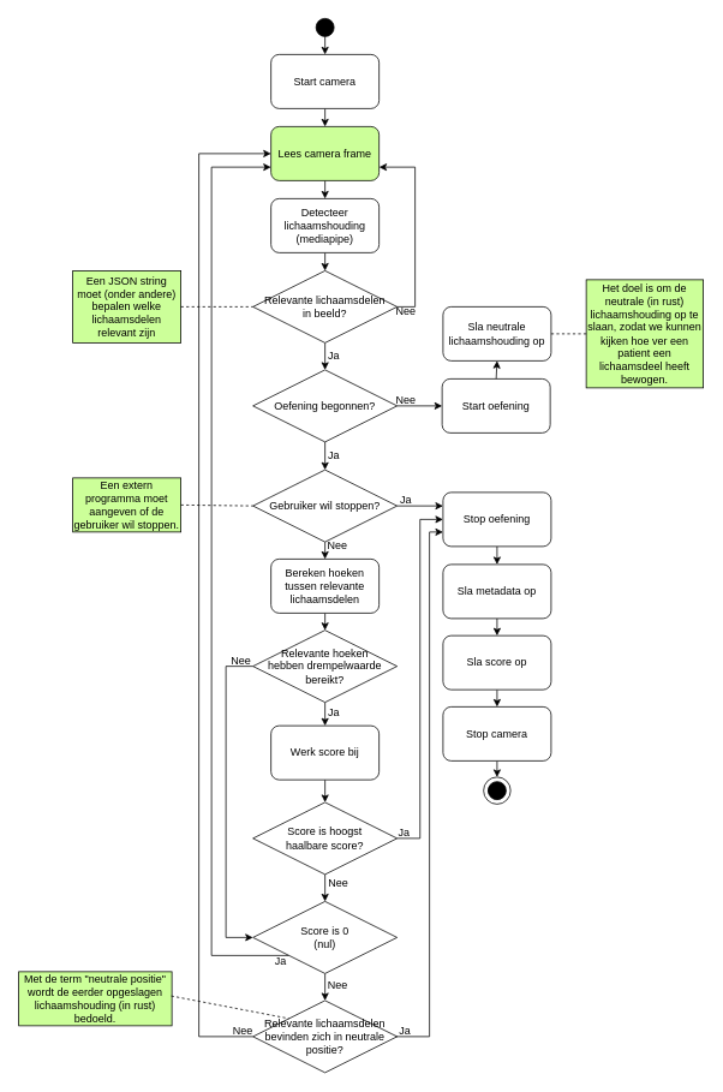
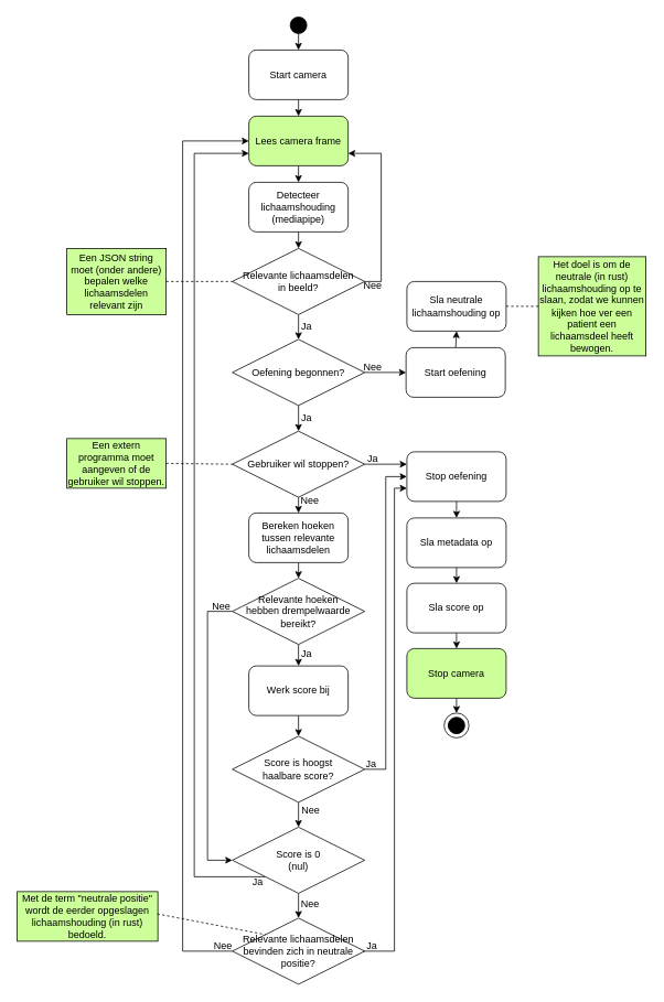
  <mxCell id="0" />
  <mxCell id="1" parent="0" />
  <mxCell id="2" style="edgeStyle=orthogonalEdgeStyle;rounded=0;orthogonalLoop=1;jettySize=auto;html=1;exitX=0.5;exitY=1;exitDx=0;exitDy=0;entryX=0.5;entryY=0;entryDx=0;entryDy=0;" parent="1" source="3" target="5" edge="1"><mxGeometry relative="1" as="geometry" /></mxCell>
  <mxCell id="3" value="Start camera" style="rounded=1;whiteSpace=wrap;html=1;" parent="1" vertex="1"><mxGeometry x="300.04" y="60" width="120" height="60" as="geometry" /></mxCell>
  <mxCell id="4" style="edgeStyle=orthogonalEdgeStyle;rounded=0;orthogonalLoop=1;jettySize=auto;html=1;exitX=0.5;exitY=1;exitDx=0;exitDy=0;entryX=0.5;entryY=0;entryDx=0;entryDy=0;" parent="1" source="5" target="7" edge="1"><mxGeometry relative="1" as="geometry" /></mxCell>
  <mxCell id="5" value="Lees camera frame" style="rounded=1;whiteSpace=wrap;html=1;fillColor=#ccff99;" parent="1" vertex="1"><mxGeometry x="300.04" y="140" width="120" height="60" as="geometry" /></mxCell>
  <mxCell id="6" style="edgeStyle=orthogonalEdgeStyle;rounded=0;orthogonalLoop=1;jettySize=auto;html=1;exitX=0.5;exitY=1;exitDx=0;exitDy=0;entryX=0.5;entryY=0;entryDx=0;entryDy=0;" parent="1" source="7" target="12" edge="1"><mxGeometry relative="1" as="geometry" /></mxCell>
  <mxCell id="7" value="Detecteer lichaamshouding&lt;br&gt;(mediapipe)" style="rounded=1;whiteSpace=wrap;html=1;" parent="1" vertex="1"><mxGeometry x="300.04" y="220" width="120" height="60" as="geometry" /></mxCell>
  <mxCell id="8" style="edgeStyle=orthogonalEdgeStyle;rounded=0;orthogonalLoop=1;jettySize=auto;html=1;exitX=0.5;exitY=1;exitDx=0;exitDy=0;entryX=0.5;entryY=0;entryDx=0;entryDy=0;" parent="1" source="9" target="38" edge="1"><mxGeometry relative="1" as="geometry" /></mxCell>
  <mxCell id="9" value="Bereken hoeken tussen relevante lichaamsdelen" style="rounded=1;whiteSpace=wrap;html=1;" parent="1" vertex="1"><mxGeometry x="300.04" y="620" width="120" height="60" as="geometry" /></mxCell>
  <mxCell id="10" style="edgeStyle=orthogonalEdgeStyle;rounded=0;orthogonalLoop=1;jettySize=auto;html=1;exitX=1;exitY=0.5;exitDx=0;exitDy=0;entryX=1;entryY=0.75;entryDx=0;entryDy=0;" parent="1" source="12" target="5" edge="1"><mxGeometry relative="1" as="geometry" /></mxCell>
  <mxCell id="11" style="edgeStyle=orthogonalEdgeStyle;rounded=0;orthogonalLoop=1;jettySize=auto;html=1;exitX=0.5;exitY=1;exitDx=0;exitDy=0;entryX=0.5;entryY=0;entryDx=0;entryDy=0;" parent="1" source="12" target="17" edge="1"><mxGeometry relative="1" as="geometry" /></mxCell>
  <mxCell id="12" value="Relevante lichaamsdelen&lt;br&gt;in beeld?" style="rhombus;whiteSpace=wrap;html=1;" parent="1" vertex="1"><mxGeometry x="280.04" y="300" width="160" height="80" as="geometry" /></mxCell>
  <mxCell id="13" value="Nee" style="text;html=1;strokeColor=none;fillColor=none;align=center;verticalAlign=middle;whiteSpace=wrap;rounded=0;" parent="1" vertex="1"><mxGeometry x="420.04" y="330" width="60" height="30" as="geometry" /></mxCell>
  <mxCell id="14" value="Ja" style="text;html=1;strokeColor=none;fillColor=none;align=center;verticalAlign=middle;whiteSpace=wrap;rounded=0;" parent="1" vertex="1"><mxGeometry x="340.04" y="380" width="60" height="30" as="geometry" /></mxCell>
  <mxCell id="15" style="edgeStyle=orthogonalEdgeStyle;rounded=0;orthogonalLoop=1;jettySize=auto;html=1;exitX=1;exitY=0.5;exitDx=0;exitDy=0;entryX=0;entryY=0.5;entryDx=0;entryDy=0;" parent="1" source="17" target="19" edge="1"><mxGeometry relative="1" as="geometry" /></mxCell>
  <mxCell id="16" style="edgeStyle=orthogonalEdgeStyle;rounded=0;orthogonalLoop=1;jettySize=auto;html=1;exitX=0.5;exitY=1;exitDx=0;exitDy=0;entryX=0.5;entryY=0;entryDx=0;entryDy=0;" parent="1" source="17" target="24" edge="1"><mxGeometry relative="1" as="geometry" /></mxCell>
  <mxCell id="17" value="Oefening begonnen?" style="rhombus;whiteSpace=wrap;html=1;" parent="1" vertex="1"><mxGeometry x="280.04" y="410" width="160" height="80" as="geometry" /></mxCell>
  <mxCell id="18" style="edgeStyle=orthogonalEdgeStyle;rounded=0;orthogonalLoop=1;jettySize=auto;html=1;exitX=0.5;exitY=0;exitDx=0;exitDy=0;entryX=0.5;entryY=1;entryDx=0;entryDy=0;" parent="1" source="19" target="67" edge="1"><mxGeometry relative="1" as="geometry" /></mxCell>
  <mxCell id="19" value="Start oefening" style="rounded=1;whiteSpace=wrap;html=1;" parent="1" vertex="1"><mxGeometry x="490.04" y="420" width="120" height="60" as="geometry" /></mxCell>
  <mxCell id="20" value="Nee" style="text;html=1;strokeColor=none;fillColor=none;align=center;verticalAlign=middle;whiteSpace=wrap;rounded=0;" parent="1" vertex="1"><mxGeometry x="420.04" y="429" width="60" height="30" as="geometry" /></mxCell>
  <mxCell id="21" value="Ja" style="text;html=1;strokeColor=none;fillColor=none;align=center;verticalAlign=middle;whiteSpace=wrap;rounded=0;" parent="1" vertex="1"><mxGeometry x="340.04" y="490" width="60" height="30" as="geometry" /></mxCell>
  <mxCell id="22" style="edgeStyle=orthogonalEdgeStyle;rounded=0;orthogonalLoop=1;jettySize=auto;html=1;exitX=1;exitY=0.5;exitDx=0;exitDy=0;entryX=0;entryY=0.25;entryDx=0;entryDy=0;" parent="1" source="24" target="26" edge="1"><mxGeometry relative="1" as="geometry" /></mxCell>
  <mxCell id="23" style="edgeStyle=orthogonalEdgeStyle;rounded=0;orthogonalLoop=1;jettySize=auto;html=1;exitX=0.5;exitY=1;exitDx=0;exitDy=0;entryX=0.5;entryY=0;entryDx=0;entryDy=0;" parent="1" source="24" target="9" edge="1"><mxGeometry relative="1" as="geometry" /></mxCell>
  <mxCell id="24" value="Gebruiker wil stoppen?" style="rhombus;whiteSpace=wrap;html=1;" parent="1" vertex="1"><mxGeometry x="280.04" y="521" width="160" height="80" as="geometry" /></mxCell>
  <mxCell id="25" style="edgeStyle=orthogonalEdgeStyle;rounded=0;orthogonalLoop=1;jettySize=auto;html=1;exitX=0.5;exitY=1;exitDx=0;exitDy=0;entryX=0.5;entryY=0;entryDx=0;entryDy=0;" parent="1" source="26" target="29" edge="1"><mxGeometry relative="1" as="geometry" /></mxCell>
  <mxCell id="26" value="Stop oefening" style="rounded=1;whiteSpace=wrap;html=1;" parent="1" vertex="1"><mxGeometry x="491.04" y="546" width="120" height="60" as="geometry" /></mxCell>
  <mxCell id="27" value="Ja" style="text;html=1;strokeColor=none;fillColor=none;align=center;verticalAlign=middle;whiteSpace=wrap;rounded=0;" parent="1" vertex="1"><mxGeometry x="420.04" y="540" width="60" height="30" as="geometry" /></mxCell>
  <mxCell id="28" style="edgeStyle=orthogonalEdgeStyle;rounded=0;orthogonalLoop=1;jettySize=auto;html=1;exitX=0.5;exitY=1;exitDx=0;exitDy=0;entryX=0.5;entryY=0;entryDx=0;entryDy=0;" parent="1" source="29" target="31" edge="1"><mxGeometry relative="1" as="geometry" /></mxCell>
  <mxCell id="29" value="Sla metadata op" style="rounded=1;whiteSpace=wrap;html=1;" parent="1" vertex="1"><mxGeometry x="491.04" y="626" width="120" height="60" as="geometry" /></mxCell>
  <mxCell id="30" style="edgeStyle=orthogonalEdgeStyle;rounded=0;orthogonalLoop=1;jettySize=auto;html=1;exitX=0.5;exitY=1;exitDx=0;exitDy=0;entryX=0.5;entryY=0;entryDx=0;entryDy=0;" parent="1" source="31" target="59" edge="1"><mxGeometry relative="1" as="geometry" /></mxCell>
  <mxCell id="31" value="Sla score op" style="rounded=1;whiteSpace=wrap;html=1;" parent="1" vertex="1"><mxGeometry x="491.04" y="705" width="120" height="60" as="geometry" /></mxCell>
  <mxCell id="32" value="" style="ellipse;whiteSpace=wrap;html=1;aspect=fixed;" parent="1" vertex="1"><mxGeometry x="536.04" y="862" width="30" height="30" as="geometry" /></mxCell>
  <mxCell id="33" value="000" style="ellipse;whiteSpace=wrap;html=1;aspect=fixed;fillColor=#000000;" parent="1" vertex="1"><mxGeometry x="541.04" y="867" width="20" height="20" as="geometry" /></mxCell>
  <mxCell id="34" style="edgeStyle=orthogonalEdgeStyle;rounded=0;orthogonalLoop=1;jettySize=auto;html=1;exitX=0.5;exitY=1;exitDx=0;exitDy=0;entryX=0.5;entryY=0;entryDx=0;entryDy=0;" parent="1" source="35" target="3" edge="1"><mxGeometry relative="1" as="geometry" /></mxCell>
  <mxCell id="35" value="" style="ellipse;whiteSpace=wrap;html=1;aspect=fixed;fillColor=#000000;" parent="1" vertex="1"><mxGeometry x="350.04" y="20" width="20" height="20" as="geometry" /></mxCell>
  <mxCell id="36" style="edgeStyle=orthogonalEdgeStyle;rounded=0;orthogonalLoop=1;jettySize=auto;html=1;exitX=0.5;exitY=1;exitDx=0;exitDy=0;entryX=0.5;entryY=0;entryDx=0;entryDy=0;" parent="1" source="38" target="40" edge="1"><mxGeometry relative="1" as="geometry" /></mxCell>
  <mxCell id="37" style="edgeStyle=orthogonalEdgeStyle;rounded=0;orthogonalLoop=1;jettySize=auto;html=1;exitX=0;exitY=0.5;exitDx=0;exitDy=0;entryX=0;entryY=0.5;entryDx=0;entryDy=0;" parent="1" source="38" target="48" edge="1"><mxGeometry relative="1" as="geometry"><Array as="points"><mxPoint x="250.04" y="739" /><mxPoint x="250.04" y="1040" /></Array></mxGeometry></mxCell>
  <mxCell id="38" value="Relevante hoeken&lt;br&gt;hebben drempelwaarde&lt;br&gt;bereikt?" style="rhombus;whiteSpace=wrap;html=1;" parent="1" vertex="1"><mxGeometry x="280.04" y="699" width="160" height="80" as="geometry" /></mxCell>
  <mxCell id="39" style="edgeStyle=orthogonalEdgeStyle;rounded=0;orthogonalLoop=1;jettySize=auto;html=1;exitX=0.5;exitY=1;exitDx=0;exitDy=0;entryX=0.5;entryY=0;entryDx=0;entryDy=0;" parent="1" source="40" target="44" edge="1"><mxGeometry relative="1" as="geometry" /></mxCell>
  <mxCell id="40" value="Werk score bij" style="rounded=1;whiteSpace=wrap;html=1;fillColor=#FFFFFF;" parent="1" vertex="1"><mxGeometry x="300.04" y="805" width="120" height="60" as="geometry" /></mxCell>
  <mxCell id="41" value="Ja" style="text;html=1;strokeColor=none;fillColor=none;align=center;verticalAlign=middle;whiteSpace=wrap;rounded=0;" parent="1" vertex="1"><mxGeometry x="340.04" y="775" width="60" height="30" as="geometry" /></mxCell>
  <mxCell id="42" style="edgeStyle=orthogonalEdgeStyle;rounded=0;orthogonalLoop=1;jettySize=auto;html=1;exitX=1;exitY=0.5;exitDx=0;exitDy=0;entryX=0;entryY=0.5;entryDx=0;entryDy=0;" parent="1" source="44" target="26" edge="1"><mxGeometry relative="1" as="geometry" /></mxCell>
  <mxCell id="43" style="edgeStyle=orthogonalEdgeStyle;rounded=0;orthogonalLoop=1;jettySize=auto;html=1;exitX=0.5;exitY=1;exitDx=0;exitDy=0;entryX=0.5;entryY=0;entryDx=0;entryDy=0;" parent="1" source="44" target="48" edge="1"><mxGeometry relative="1" as="geometry" /></mxCell>
  <mxCell id="44" value="Score is hoogst&lt;br&gt;haalbare score?" style="rhombus;whiteSpace=wrap;html=1;" parent="1" vertex="1"><mxGeometry x="280.04" y="890" width="160" height="80" as="geometry" /></mxCell>
  <mxCell id="45" value="Ja" style="text;html=1;strokeColor=none;fillColor=none;align=center;verticalAlign=middle;whiteSpace=wrap;rounded=0;" parent="1" vertex="1"><mxGeometry x="418.04" y="909" width="60" height="30" as="geometry" /></mxCell>
  <mxCell id="46" style="edgeStyle=orthogonalEdgeStyle;rounded=0;orthogonalLoop=1;jettySize=auto;html=1;exitX=0.5;exitY=1;exitDx=0;exitDy=0;entryX=0.5;entryY=0;entryDx=0;entryDy=0;" parent="1" source="48" target="52" edge="1"><mxGeometry relative="1" as="geometry" /></mxCell>
  <mxCell id="47" style="edgeStyle=orthogonalEdgeStyle;rounded=0;orthogonalLoop=1;jettySize=auto;html=1;exitX=0;exitY=1;exitDx=0;exitDy=0;entryX=0;entryY=0.75;entryDx=0;entryDy=0;" parent="1" source="48" target="5" edge="1"><mxGeometry relative="1" as="geometry"><mxPoint x="314.04" y="1060" as="sourcePoint" /><mxPoint x="294.04" y="185" as="targetPoint" /><Array as="points"><mxPoint x="234.04" y="1060" /><mxPoint x="234.04" y="185" /></Array></mxGeometry></mxCell>
  <mxCell id="48" value="Score is 0&lt;br&gt;(nul)" style="rhombus;whiteSpace=wrap;html=1;" parent="1" vertex="1"><mxGeometry x="280.04" y="1000" width="160" height="80" as="geometry" /></mxCell>
  <mxCell id="49" value="Nee" style="text;html=1;strokeColor=none;fillColor=none;align=center;verticalAlign=middle;whiteSpace=wrap;rounded=0;" parent="1" vertex="1"><mxGeometry x="237.04" y="718" width="60" height="30" as="geometry" /></mxCell>
  <mxCell id="50" style="edgeStyle=orthogonalEdgeStyle;rounded=0;orthogonalLoop=1;jettySize=auto;html=1;exitX=1;exitY=0.5;exitDx=0;exitDy=0;" parent="1" edge="1"><mxGeometry relative="1" as="geometry"><mxPoint x="437.04" y="1150" as="sourcePoint" /><mxPoint x="491.04" y="590" as="targetPoint" /><Array as="points"><mxPoint x="476.04" y="1150" /><mxPoint x="476.04" y="590" /></Array></mxGeometry></mxCell>
  <mxCell id="51" style="edgeStyle=orthogonalEdgeStyle;rounded=0;orthogonalLoop=1;jettySize=auto;html=1;exitX=0;exitY=0.5;exitDx=0;exitDy=0;entryX=0;entryY=0.5;entryDx=0;entryDy=0;" parent="1" source="52" target="5" edge="1"><mxGeometry relative="1" as="geometry"><mxPoint x="189.04" y="1150" as="sourcePoint" /><mxPoint x="209.04" y="170" as="targetPoint" /><Array as="points"><mxPoint x="220.04" y="1150" /><mxPoint x="220.04" y="170" /></Array></mxGeometry></mxCell>
  <mxCell id="52" value="Relevante lichaamsdelen&lt;br&gt;bevinden zich in neutrale positie?" style="rhombus;whiteSpace=wrap;html=1;" parent="1" vertex="1"><mxGeometry x="280.04" y="1110" width="160" height="80" as="geometry" /></mxCell>
  <mxCell id="53" value="&amp;nbsp; Nee" style="text;html=1;strokeColor=none;fillColor=none;align=center;verticalAlign=middle;whiteSpace=wrap;rounded=0;" parent="1" vertex="1"><mxGeometry x="341.04" y="1078" width="60" height="30" as="geometry" /></mxCell>
  <mxCell id="54" value="Ja" style="text;html=1;strokeColor=none;fillColor=none;align=center;verticalAlign=middle;whiteSpace=wrap;rounded=0;" parent="1" vertex="1"><mxGeometry x="419.04" y="1129" width="60" height="30" as="geometry" /></mxCell>
  <mxCell id="55" value="Ja" style="text;html=1;strokeColor=none;fillColor=none;align=center;verticalAlign=middle;whiteSpace=wrap;rounded=0;" parent="1" vertex="1"><mxGeometry x="281.04" y="1052" width="60" height="30" as="geometry" /></mxCell>
  <mxCell id="56" value="Nee" style="text;html=1;strokeColor=none;fillColor=none;align=center;verticalAlign=middle;whiteSpace=wrap;rounded=0;" parent="1" vertex="1"><mxGeometry x="239.04" y="1129" width="60" height="30" as="geometry" /></mxCell>
  <mxCell id="57" value="&amp;nbsp; &amp;nbsp;Nee" style="text;html=1;strokeColor=none;fillColor=none;align=center;verticalAlign=middle;whiteSpace=wrap;rounded=0;" parent="1" vertex="1"><mxGeometry x="340.04" y="965" width="60" height="30" as="geometry" /></mxCell>
  <mxCell id="58" style="edgeStyle=orthogonalEdgeStyle;rounded=0;orthogonalLoop=1;jettySize=auto;html=1;exitX=0.5;exitY=1;exitDx=0;exitDy=0;entryX=0.5;entryY=0;entryDx=0;entryDy=0;" parent="1" source="59" target="32" edge="1"><mxGeometry relative="1" as="geometry" /></mxCell>
- <mxCell id="59" value="Stop camera" style="rounded=1;whiteSpace=wrap;html=1;fillColor=#FFFFFF;" parent="1" vertex="1"><mxGeometry x="491.04" y="784" width="120" height="60" as="geometry" /></mxCell>
+ <mxCell id="59" value="Stop camera" style="rounded=1;whiteSpace=wrap;html=1;fillColor=#ccff99;" parent="1" vertex="1"><mxGeometry x="491.04" y="784" width="120" height="60" as="geometry" /></mxCell>
  <mxCell id="60" value="Een extern programma moet aangeven of de gebruiker wil stoppen." style="rounded=0;whiteSpace=wrap;html=1;fillColor=#CCFF99;" parent="1" vertex="1"><mxGeometry x="80" y="530" width="120" height="60" as="geometry" /></mxCell>
  <mxCell id="61" value="Met de term &quot;neutrale positie&quot; wordt de eerder opgeslagen lichaamshouding (in rust) bedoeld." style="rounded=0;whiteSpace=wrap;html=1;fillColor=#CCFF99;" parent="1" vertex="1"><mxGeometry x="20" y="1078" width="170" height="60" as="geometry" /></mxCell>
  <mxCell id="62" value="Nee" style="text;html=1;strokeColor=none;fillColor=none;align=center;verticalAlign=middle;whiteSpace=wrap;rounded=0;" parent="1" vertex="1"><mxGeometry x="344" y="590" width="60" height="30" as="geometry" /></mxCell>
  <mxCell id="63" value="" style="endArrow=none;dashed=1;html=1;rounded=0;exitX=0.996;exitY=0.449;exitDx=0;exitDy=0;exitPerimeter=0;entryX=0;entryY=0;entryDx=0;entryDy=0;" parent="1" source="61" target="52" edge="1"><mxGeometry width="50" height="50" relative="1" as="geometry"><mxPoint x="360" y="1030" as="sourcePoint" /><mxPoint x="410" y="980" as="targetPoint" /></mxGeometry></mxCell>
  <mxCell id="64" value="" style="endArrow=none;dashed=1;html=1;rounded=0;exitX=1;exitY=0.5;exitDx=0;exitDy=0;entryX=0;entryY=0.5;entryDx=0;entryDy=0;" parent="1" source="60" target="24" edge="1"><mxGeometry width="50" height="50" relative="1" as="geometry"><mxPoint x="330" y="550" as="sourcePoint" /><mxPoint x="380" y="500" as="targetPoint" /></mxGeometry></mxCell>
  <mxCell id="65" value="Een JSON string moet (onder andere) bepalen welke lichaamsdelen relevant zijn" style="rounded=0;whiteSpace=wrap;html=1;fillColor=#CCFF99;" parent="1" vertex="1"><mxGeometry x="80" y="300" width="120" height="80" as="geometry" /></mxCell>
  <mxCell id="66" value="" style="endArrow=none;dashed=1;html=1;rounded=0;exitX=1;exitY=0.5;exitDx=0;exitDy=0;entryX=0;entryY=0.5;entryDx=0;entryDy=0;" parent="1" source="65" target="12" edge="1"><mxGeometry width="50" height="50" relative="1" as="geometry"><mxPoint x="210" y="410" as="sourcePoint" /><mxPoint x="260" y="360" as="targetPoint" /></mxGeometry></mxCell>
  <mxCell id="67" value="Sla neutrale lichaamshouding op" style="rounded=1;whiteSpace=wrap;html=1;fillColor=#FFFFFF;" parent="1" vertex="1"><mxGeometry x="491.04" y="340" width="120" height="60" as="geometry" /></mxCell>
  <mxCell id="68" value="Het doel is om de neutrale (in rust) lichaamshouding op te slaan, zodat we kunnen kijken hoe ver een patient een lichaamsdeel heeft bewogen." style="rounded=0;whiteSpace=wrap;html=1;fillColor=#CCFF99;" parent="1" vertex="1"><mxGeometry x="650" y="310" width="130" height="120" as="geometry" /></mxCell>
  <mxCell id="69" value="" style="endArrow=none;dashed=1;html=1;rounded=0;exitX=1;exitY=0.5;exitDx=0;exitDy=0;entryX=0;entryY=0.5;entryDx=0;entryDy=0;" parent="1" source="67" target="68" edge="1"><mxGeometry width="50" height="50" relative="1" as="geometry"><mxPoint x="620" y="330" as="sourcePoint" /><mxPoint x="670" y="280" as="targetPoint" /></mxGeometry></mxCell>
